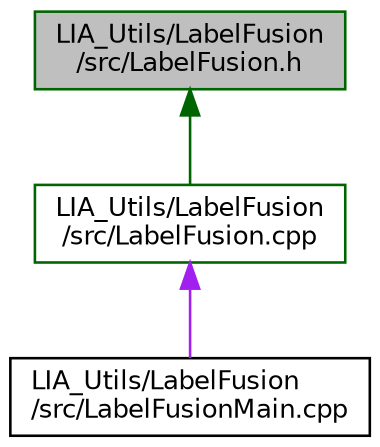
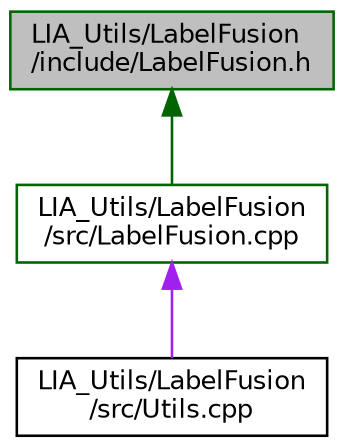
  digraph {
    node [color=darkgreen fillcolor=white fontname=Helvetica fontsize=10 shape=record style=filled]
    edge [dir=back fontname=Helvetica fontsize=10 labelfontname=Helvetica labelfontsize=10 style=solid]
-   n1 [fillcolor=grey75 fontcolor=black height=0.2 label="LIA_Utils/LabelFusion\l/src/LabelFusion.h" width=0.4]
+   n1 [fillcolor=grey75 fontcolor=black height=0.2 label="LIA_Utils/LabelFusion\l/include/LabelFusion.h" width=0.4]
    n2 [height=0.2 label="LIA_Utils/LabelFusion\l/src/LabelFusion.cpp" width=0.4]
-   n3 [color=black height=0.2 label="LIA_Utils/LabelFusion\l/src/LabelFusionMain.cpp" width=0.4]
+   n3 [color=black height=0.2 label="LIA_Utils/LabelFusion\l/src/Utils.cpp" width=0.4]
    n1 -> n2 [color=darkgreen]
    n2 -> n3 [color=purple]
  }
